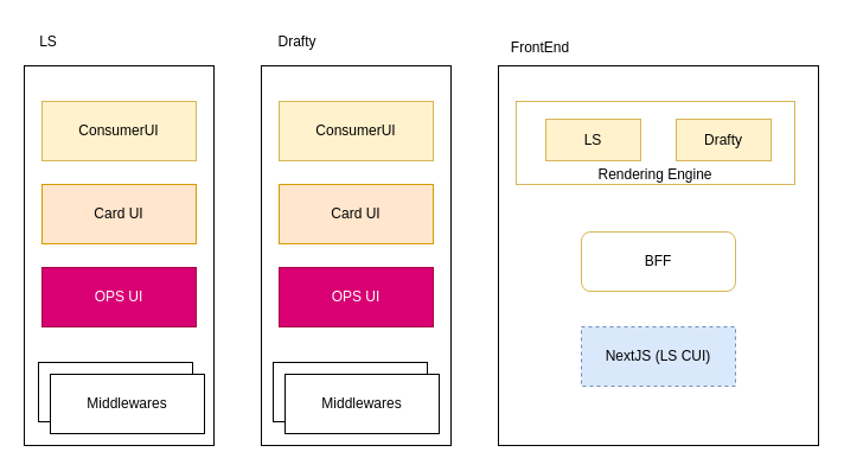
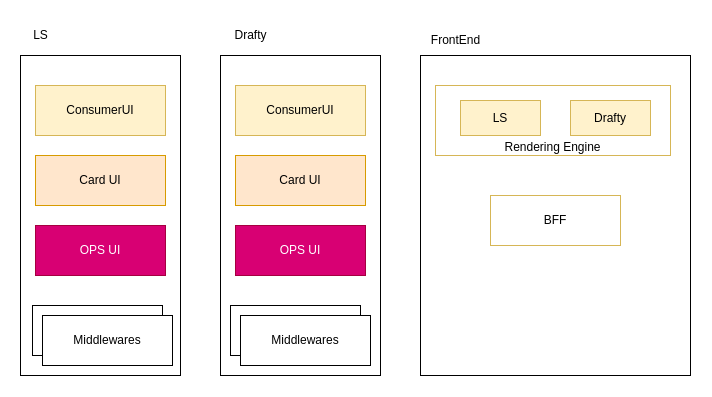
  <mxCell id="0" />
  <mxCell id="1" parent="0" />
  <mxCell id="2" value="" style="rounded=0;whiteSpace=wrap;html=1;" vertex="1" parent="1"><mxGeometry x="20" y="55" width="160" height="320" as="geometry" /></mxCell>
  <mxCell id="3" value="ConsumerUI" style="rounded=0;whiteSpace=wrap;html=1;fillColor=#fff2cc;strokeColor=#d6b656;" vertex="1" parent="1"><mxGeometry x="35" y="85" width="130" height="50" as="geometry" /></mxCell>
  <mxCell id="4" value="Card UI" style="rounded=0;whiteSpace=wrap;html=1;fillColor=#ffe6cc;strokeColor=#d79b00;" vertex="1" parent="1"><mxGeometry x="35" y="155" width="130" height="50" as="geometry" /></mxCell>
  <mxCell id="5" value="OPS UI" style="rounded=0;whiteSpace=wrap;html=1;fillColor=#d80073;fontColor=#ffffff;strokeColor=#A50040;" vertex="1" parent="1"><mxGeometry x="35" y="225" width="130" height="50" as="geometry" /></mxCell>
  <mxCell id="6" value="" style="rounded=0;whiteSpace=wrap;html=1;" vertex="1" parent="1"><mxGeometry x="220" y="55" width="160" height="320" as="geometry" /></mxCell>
  <mxCell id="7" value="ConsumerUI" style="rounded=0;whiteSpace=wrap;html=1;fillColor=#fff2cc;strokeColor=#d6b656;" vertex="1" parent="1"><mxGeometry x="235" y="85" width="130" height="50" as="geometry" /></mxCell>
  <mxCell id="8" value="Card UI" style="rounded=0;whiteSpace=wrap;html=1;fillColor=#ffe6cc;strokeColor=#d79b00;" vertex="1" parent="1"><mxGeometry x="235" y="155" width="130" height="50" as="geometry" /></mxCell>
  <mxCell id="9" value="OPS UI" style="rounded=0;whiteSpace=wrap;html=1;fillColor=#d80073;fontColor=#ffffff;strokeColor=#A50040;" vertex="1" parent="1"><mxGeometry x="235" y="225" width="130" height="50" as="geometry" /></mxCell>
  <mxCell id="10" value="LS" style="text;html=1;align=center;verticalAlign=middle;resizable=0;points=[];autosize=1;strokeColor=none;fillColor=none;" vertex="1" parent="1"><mxGeometry x="20" y="20" width="40" height="30" as="geometry" /></mxCell>
  <mxCell id="11" value="Drafty" style="text;html=1;align=center;verticalAlign=middle;resizable=0;points=[];autosize=1;strokeColor=none;fillColor=none;" vertex="1" parent="1"><mxGeometry x="220" y="20" width="60" height="30" as="geometry" /></mxCell>
  <mxCell id="12" value="" style="rounded=0;whiteSpace=wrap;html=1;" vertex="1" parent="1"><mxGeometry x="420" y="55" width="270" height="320" as="geometry" /></mxCell>
  <mxCell id="13" value="FrontEnd" style="text;html=1;align=center;verticalAlign=middle;resizable=0;points=[];autosize=1;strokeColor=none;fillColor=none;" vertex="1" parent="1"><mxGeometry x="420" y="25" width="70" height="30" as="geometry" /></mxCell>
  <mxCell id="14" value="" style="rounded=0;whiteSpace=wrap;html=1;fillColor=none;strokeColor=#d6b656;" vertex="1" parent="1"><mxGeometry x="435" y="85" width="235" height="70" as="geometry" /></mxCell>
- <mxCell id="15" value="BFF" style="whiteSpace=wrap;html=1;fillColor=none;strokeColor=#d6b656;rounded=1;" vertex="1" parent="1"><mxGeometry x="490" y="195" width="130" height="50" as="geometry" /></mxCell>
- <mxCell id="16" value="NextJS (LS CUI)" style="rounded=0;whiteSpace=wrap;html=1;dashed=1;fillColor=#dae8fc;strokeColor=#6c8ebf;" vertex="1" parent="1"><mxGeometry x="490" y="275" width="130" height="50" as="geometry" /></mxCell>
+ <mxCell id="15" value="BFF" style="rounded=0;whiteSpace=wrap;html=1;fillColor=none;strokeColor=#d6b656;" vertex="1" parent="1"><mxGeometry x="490" y="195" width="130" height="50" as="geometry" /></mxCell>
  <mxCell id="17" value="OPS UI" style="rounded=0;whiteSpace=wrap;html=1;" vertex="1" parent="1"><mxGeometry x="32" y="305" width="130" height="50" as="geometry" /></mxCell>
  <mxCell id="18" value="Middlewares" style="rounded=0;whiteSpace=wrap;html=1;" vertex="1" parent="1"><mxGeometry x="42" y="315" width="130" height="50" as="geometry" /></mxCell>
  <mxCell id="19" value="OPS UI" style="rounded=0;whiteSpace=wrap;html=1;" vertex="1" parent="1"><mxGeometry x="230" y="305" width="130" height="50" as="geometry" /></mxCell>
  <mxCell id="20" value="Middlewares" style="rounded=0;whiteSpace=wrap;html=1;" vertex="1" parent="1"><mxGeometry x="240" y="315" width="130" height="50" as="geometry" /></mxCell>
  <mxCell id="21" value="LS" style="rounded=0;whiteSpace=wrap;html=1;fillColor=#fff2cc;strokeColor=#d6b656;" vertex="1" parent="1"><mxGeometry x="460" y="100" width="80" height="35" as="geometry" /></mxCell>
  <mxCell id="22" value="Drafty" style="rounded=0;whiteSpace=wrap;html=1;fillColor=#fff2cc;strokeColor=#d6b656;" vertex="1" parent="1"><mxGeometry x="570" y="100" width="80" height="35" as="geometry" /></mxCell>
  <mxCell id="23" value="Rendering Engine" style="text;html=1;align=center;verticalAlign=middle;resizable=0;points=[];autosize=1;strokeColor=none;fillColor=none;" vertex="1" parent="1"><mxGeometry x="492" y="132" width="120" height="30" as="geometry" /></mxCell>
